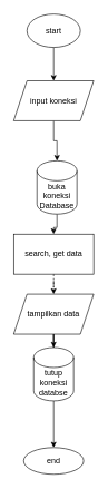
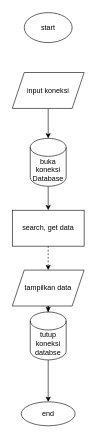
  <mxCell id="0" />
  <mxCell id="1" parent="0" />
- <mxCell id="2" style="edgeStyle=orthogonalEdgeStyle;rounded=0;orthogonalLoop=1;jettySize=auto;html=1;" edge="1" parent="1" source="3" target="5"><mxGeometry relative="1" as="geometry"><mxPoint x="80" y="120" as="targetPoint" /></mxGeometry></mxCell>
  <mxCell id="3" value="start" style="ellipse;whiteSpace=wrap;html=1;" vertex="1" parent="1"><mxGeometry x="40" y="20" width="80" height="50" as="geometry" /></mxCell>
  <mxCell id="4" style="edgeStyle=orthogonalEdgeStyle;rounded=0;orthogonalLoop=1;jettySize=auto;html=1;" edge="1" parent="1" source="5" target="7"><mxGeometry relative="1" as="geometry"><mxPoint x="80" y="240" as="targetPoint" /></mxGeometry></mxCell>
  <mxCell id="5" value="input koneksi" style="shape=parallelogram;perimeter=parallelogramPerimeter;whiteSpace=wrap;html=1;fixedSize=1;" vertex="1" parent="1"><mxGeometry x="20" y="120" width="120" height="60" as="geometry" /></mxCell>
  <mxCell id="6" style="edgeStyle=orthogonalEdgeStyle;rounded=0;orthogonalLoop=1;jettySize=auto;html=1;" edge="1" parent="1" source="7" target="9"><mxGeometry relative="1" as="geometry"><mxPoint x="80" y="380" as="targetPoint" /></mxGeometry></mxCell>
- <mxCell id="7" value="buka koneksi&lt;br&gt;Database" style="shape=cylinder3;whiteSpace=wrap;html=1;boundedLbl=1;backgroundOutline=1;size=15;" vertex="1" parent="1"><mxGeometry x="55" y="240" width="60" height="80" as="geometry" /></mxCell>
+ <mxCell id="7" value="buka koneksi&lt;br&gt;Database" style="shape=cylinder3;whiteSpace=wrap;html=1;boundedLbl=1;backgroundOutline=1;size=15;" vertex="1" parent="1"><mxGeometry x="50" y="230" width="60" height="80" as="geometry" /></mxCell>
  <mxCell id="8" style="edgeStyle=orthogonalEdgeStyle;rounded=0;orthogonalLoop=1;jettySize=auto;html=1;dashed=1;" edge="1" parent="1" source="9" target="11"><mxGeometry relative="1" as="geometry"><mxPoint x="80" y="480" as="targetPoint" /></mxGeometry></mxCell>
  <mxCell id="9" value="search, get data" style="rounded=0;whiteSpace=wrap;html=1;" vertex="1" parent="1"><mxGeometry x="20" y="350" width="120" height="60" as="geometry" /></mxCell>
  <mxCell id="10" style="edgeStyle=orthogonalEdgeStyle;rounded=0;orthogonalLoop=1;jettySize=auto;html=1;" edge="1" parent="1" source="11" target="13"><mxGeometry relative="1" as="geometry"><mxPoint x="80" y="580" as="targetPoint" /></mxGeometry></mxCell>
- <mxCell id="11" value="tampilkan data" style="shape=parallelogram;perimeter=parallelogramPerimeter;whiteSpace=wrap;html=1;fixedSize=1;" vertex="1" parent="1"><mxGeometry x="20" y="440" width="120" height="60" as="geometry" /></mxCell>
+ <mxCell id="11" value="tampilkan data" style="shape=parallelogram;perimeter=parallelogramPerimeter;whiteSpace=wrap;html=1;fixedSize=1;" vertex="1" parent="1"><mxGeometry x="20" y="450" width="120" height="60" as="geometry" /></mxCell>
  <mxCell id="12" style="edgeStyle=orthogonalEdgeStyle;rounded=0;orthogonalLoop=1;jettySize=auto;html=1;" edge="1" parent="1" source="13" target="14"><mxGeometry relative="1" as="geometry"><mxPoint x="80" y="680" as="targetPoint" /></mxGeometry></mxCell>
  <mxCell id="13" value="tutup koneksi&lt;br&gt;databse" style="shape=cylinder3;whiteSpace=wrap;html=1;boundedLbl=1;backgroundOutline=1;size=15;" vertex="1" parent="1"><mxGeometry x="50" y="520" width="60" height="80" as="geometry" /></mxCell>
  <mxCell id="14" value="end" style="ellipse;whiteSpace=wrap;html=1;" vertex="1" parent="1"><mxGeometry x="35" y="670" width="90" height="40" as="geometry" /></mxCell>
